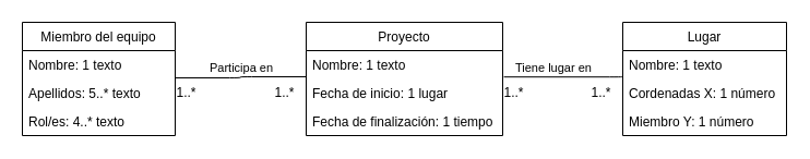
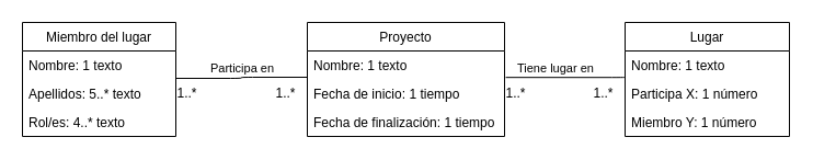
  <mxCell id="0" />
  <mxCell id="1" parent="0" />
- <mxCell id="2" value="Miembro del equipo" style="swimlane;fontStyle=0;childLayout=stackLayout;horizontal=1;startSize=26;fillColor=none;horizontalStack=0;resizeParent=1;resizeParentMax=0;resizeLast=0;collapsible=1;marginBottom=0;" vertex="1" parent="1"><mxGeometry x="20" y="20" width="140" height="104" as="geometry" /></mxCell>
+ <mxCell id="2" value="Miembro del lugar" style="swimlane;fontStyle=0;childLayout=stackLayout;horizontal=1;startSize=26;fillColor=none;horizontalStack=0;resizeParent=1;resizeParentMax=0;resizeLast=0;collapsible=1;marginBottom=0;" vertex="1" parent="1"><mxGeometry x="20" y="20" width="140" height="104" as="geometry" /></mxCell>
  <mxCell id="3" value="Nombre: 1 texto" style="text;strokeColor=none;fillColor=none;align=left;verticalAlign=top;spacingLeft=4;spacingRight=4;overflow=hidden;rotatable=0;points=[[0,0.5],[1,0.5]];portConstraint=eastwest;" vertex="1" parent="2"><mxGeometry y="26" width="140" height="26" as="geometry" /></mxCell>
  <mxCell id="4" value="Apellidos: 5..* texto" style="text;strokeColor=none;fillColor=none;align=left;verticalAlign=top;spacingLeft=4;spacingRight=4;overflow=hidden;rotatable=0;points=[[0,0.5],[1,0.5]];portConstraint=eastwest;" vertex="1" parent="2"><mxGeometry y="52" width="140" height="26" as="geometry" /></mxCell>
  <mxCell id="5" value="Rol/es: 4..* texto" style="text;strokeColor=none;fillColor=none;align=left;verticalAlign=top;spacingLeft=4;spacingRight=4;overflow=hidden;rotatable=0;points=[[0,0.5],[1,0.5]];portConstraint=eastwest;" vertex="1" parent="2"><mxGeometry y="78" width="140" height="26" as="geometry" /></mxCell>
  <mxCell id="6" value="Lugar" style="swimlane;fontStyle=0;childLayout=stackLayout;horizontal=1;startSize=26;fillColor=none;horizontalStack=0;resizeParent=1;resizeParentMax=0;resizeLast=0;collapsible=1;marginBottom=0;" vertex="1" parent="1"><mxGeometry x="570" y="20" width="150" height="104" as="geometry" /></mxCell>
  <mxCell id="7" value="Nombre: 1 texto" style="text;strokeColor=none;fillColor=none;align=left;verticalAlign=top;spacingLeft=4;spacingRight=4;overflow=hidden;rotatable=0;points=[[0,0.5],[1,0.5]];portConstraint=eastwest;" vertex="1" parent="6"><mxGeometry y="26" width="150" height="26" as="geometry" /></mxCell>
- <mxCell id="8" value="Cordenadas X: 1 número" style="text;strokeColor=none;fillColor=none;align=left;verticalAlign=top;spacingLeft=4;spacingRight=4;overflow=hidden;rotatable=0;points=[[0,0.5],[1,0.5]];portConstraint=eastwest;" vertex="1" parent="6"><mxGeometry y="52" width="150" height="26" as="geometry" /></mxCell>
+ <mxCell id="8" value="Participa X: 1 número" style="text;strokeColor=none;fillColor=none;align=left;verticalAlign=top;spacingLeft=4;spacingRight=4;overflow=hidden;rotatable=0;points=[[0,0.5],[1,0.5]];portConstraint=eastwest;" vertex="1" parent="6"><mxGeometry y="52" width="150" height="26" as="geometry" /></mxCell>
  <mxCell id="9" value="Miembro Y: 1 número" style="text;strokeColor=none;fillColor=none;align=left;verticalAlign=top;spacingLeft=4;spacingRight=4;overflow=hidden;rotatable=0;points=[[0,0.5],[1,0.5]];portConstraint=eastwest;" vertex="1" parent="6"><mxGeometry y="78" width="150" height="26" as="geometry" /></mxCell>
  <mxCell id="10" value="Proyecto" style="swimlane;fontStyle=0;childLayout=stackLayout;horizontal=1;startSize=26;fillColor=none;horizontalStack=0;resizeParent=1;resizeParentMax=0;resizeLast=0;collapsible=1;marginBottom=0;" vertex="1" parent="1"><mxGeometry x="280" y="20" width="180" height="104" as="geometry" /></mxCell>
  <mxCell id="11" value="Nombre: 1 texto" style="text;strokeColor=none;fillColor=none;align=left;verticalAlign=top;spacingLeft=4;spacingRight=4;overflow=hidden;rotatable=0;points=[[0,0.5],[1,0.5]];portConstraint=eastwest;" vertex="1" parent="10"><mxGeometry y="26" width="180" height="26" as="geometry" /></mxCell>
- <mxCell id="12" value="Fecha de inicio: 1 lugar" style="text;strokeColor=none;fillColor=none;align=left;verticalAlign=top;spacingLeft=4;spacingRight=4;overflow=hidden;rotatable=0;points=[[0,0.5],[1,0.5]];portConstraint=eastwest;" vertex="1" parent="10"><mxGeometry y="52" width="180" height="26" as="geometry" /></mxCell>
+ <mxCell id="12" value="Fecha de inicio: 1 tiempo" style="text;strokeColor=none;fillColor=none;align=left;verticalAlign=top;spacingLeft=4;spacingRight=4;overflow=hidden;rotatable=0;points=[[0,0.5],[1,0.5]];portConstraint=eastwest;" vertex="1" parent="10"><mxGeometry y="52" width="180" height="26" as="geometry" /></mxCell>
  <mxCell id="13" value="Fecha de finalización: 1 tiempo" style="text;strokeColor=none;fillColor=none;align=left;verticalAlign=top;spacingLeft=4;spacingRight=4;overflow=hidden;rotatable=0;points=[[0,0.5],[1,0.5]];portConstraint=eastwest;" vertex="1" parent="10"><mxGeometry y="78" width="180" height="26" as="geometry" /></mxCell>
  <mxCell id="14" value="" style="endArrow=none;html=1;edgeStyle=orthogonalEdgeStyle;" edge="1" parent="1"><mxGeometry relative="1" as="geometry"><mxPoint x="160" y="71" as="sourcePoint" /><mxPoint x="280" y="70" as="targetPoint" /><Array as="points"><mxPoint x="220" y="71" /><mxPoint x="220" y="70" /></Array></mxGeometry></mxCell>
  <mxCell id="15" value="Participa en" style="edgeLabel;resizable=0;html=1;align=left;verticalAlign=bottom;" connectable="0" vertex="1" parent="14"><mxGeometry x="-1" relative="1" as="geometry"><mxPoint x="30" y="-1" as="offset" /></mxGeometry></mxCell>
  <mxCell id="16" value="" style="endArrow=none;html=1;edgeStyle=orthogonalEdgeStyle;exitX=1.006;exitY=0.93;exitDx=0;exitDy=0;exitPerimeter=0;" edge="1" parent="1" source="11"><mxGeometry relative="1" as="geometry"><mxPoint x="430" y="69" as="sourcePoint" /><mxPoint x="570" y="70" as="targetPoint" /><Array as="points"><mxPoint x="568" y="70" /></Array></mxGeometry></mxCell>
  <mxCell id="17" value="Tiene lugar en" style="edgeLabel;resizable=0;html=1;align=left;verticalAlign=bottom;" connectable="0" vertex="1" parent="16"><mxGeometry x="-1" relative="1" as="geometry"><mxPoint x="9" as="offset" /></mxGeometry></mxCell>
  <mxCell id="18" value="1..*" style="text;html=1;align=center;verticalAlign=middle;resizable=0;points=[];autosize=1;strokeColor=none;fillColor=none;" vertex="1" parent="1"><mxGeometry x="150" y="70" width="40" height="30" as="geometry" /></mxCell>
  <mxCell id="19" value="1..*" style="text;html=1;align=center;verticalAlign=middle;resizable=0;points=[];autosize=1;strokeColor=none;fillColor=none;" vertex="1" parent="1"><mxGeometry x="240" y="70" width="40" height="30" as="geometry" /></mxCell>
  <mxCell id="20" value="1..*" style="text;html=1;align=center;verticalAlign=middle;resizable=0;points=[];autosize=1;strokeColor=none;fillColor=none;" vertex="1" parent="1"><mxGeometry x="530" y="70" width="40" height="30" as="geometry" /></mxCell>
  <mxCell id="21" value="1..*" style="text;html=1;align=center;verticalAlign=middle;resizable=0;points=[];autosize=1;strokeColor=none;fillColor=none;" vertex="1" parent="1"><mxGeometry x="450" y="70" width="40" height="30" as="geometry" /></mxCell>
